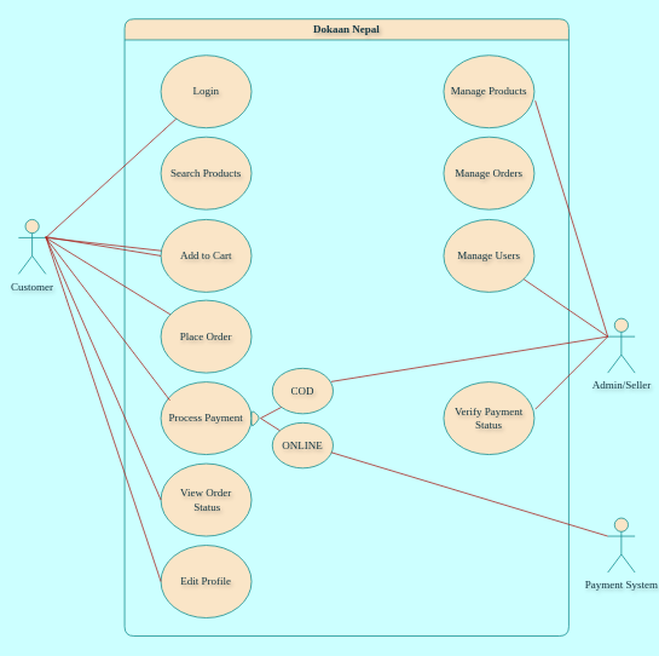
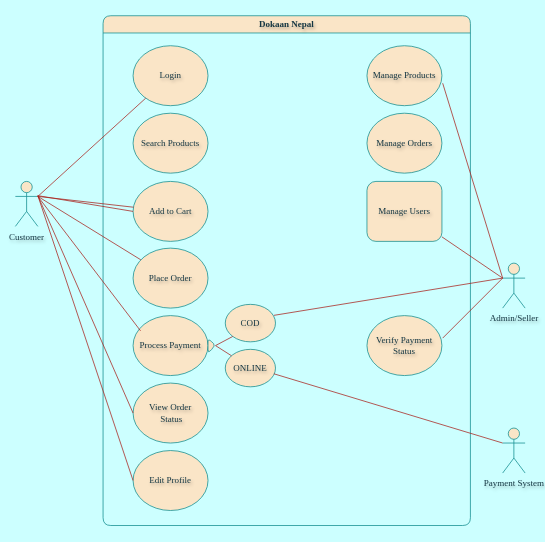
  <mxCell id="0" />
  <mxCell id="1" parent="0" />
  <mxCell id="2" value="Customer" style="shape=umlActor;verticalLabelPosition=bottom;verticalAlign=top;html=1;outlineConnect=0;rounded=1;labelBackgroundColor=none;fillColor=#FAE5C7;strokeColor=#0F8B8D;fontColor=#143642;textShadow=1;fontFamily=Verdana;" vertex="1" parent="1"><mxGeometry x="20" y="241" width="30" height="60" as="geometry" /></mxCell>
  <mxCell id="3" value="Admin/Seller" style="shape=umlActor;verticalLabelPosition=bottom;verticalAlign=top;html=1;outlineConnect=0;rounded=1;labelBackgroundColor=none;fillColor=#FAE5C7;strokeColor=#0F8B8D;fontColor=#143642;textShadow=1;fontFamily=Verdana;" vertex="1" parent="1"><mxGeometry x="670" y="350" width="30" height="60" as="geometry" /></mxCell>
  <mxCell id="4" value="Login" style="ellipse;whiteSpace=wrap;html=1;strokeColor=#0F8B8D;align=center;verticalAlign=middle;fontFamily=Verdana;fontSize=12;fontColor=#143642;fillColor=#FAE5C7;fixedWidth=0;rounded=1;labelBackgroundColor=none;textShadow=1;" vertex="1" parent="1"><mxGeometry x="177" y="60" width="100" height="80" as="geometry" /></mxCell>
  <mxCell id="5" value="&lt;font&gt;Search Products&lt;/font&gt;" style="ellipse;whiteSpace=wrap;html=1;strokeColor=#0F8B8D;align=center;verticalAlign=middle;fontFamily=Verdana;fontSize=12;fontColor=#143642;fillColor=#FAE5C7;fixedWidth=0;rounded=1;labelBackgroundColor=none;textShadow=1;" vertex="1" parent="1"><mxGeometry x="177" y="150" width="100" height="80" as="geometry" /></mxCell>
  <mxCell id="6" value="Add to Cart" style="ellipse;whiteSpace=wrap;html=1;strokeColor=#0F8B8D;align=center;verticalAlign=middle;fontFamily=Verdana;fontSize=12;fontColor=#143642;fillColor=#FAE5C7;fixedWidth=0;rounded=1;labelBackgroundColor=none;textShadow=1;" vertex="1" parent="1"><mxGeometry x="177" y="241" width="100" height="80" as="geometry" /></mxCell>
  <mxCell id="7" value="Place Order&lt;span style=&quot;text-wrap-mode: nowrap; color: rgba(0, 0, 0, 0); font-size: 0px; text-align: start;&quot;&gt;%3CmxGraphModel%3E%3Croot%3E%3CmxCell%20id%3D%220%22%2F%3E%3CmxCell%20id%3D%221%22%20parent%3D%220%22%2F%3E%3CmxCell%20id%3D%222%22%20value%3D%22Add%20to%20Cart%22%20style%3D%22ellipse%3BwhiteSpace%3Dwrap%3Bhtml%3D1%3B%22%20vertex%3D%221%22%20parent%3D%221%22%3E%3CmxGeometry%20x%3D%22190%22%20y%3D%22230%22%20width%3D%2250%22%20height%3D%2230%22%20as%3D%22geometry%22%2F%3E%3C%2FmxCell%3E%3C%2Froot%3E%3C%2FmxGraphModel%3E&lt;/span&gt;" style="ellipse;whiteSpace=wrap;html=1;strokeColor=#0F8B8D;align=center;verticalAlign=middle;fontFamily=Verdana;fontSize=12;fontColor=#143642;fillColor=#FAE5C7;fixedWidth=0;rounded=1;labelBackgroundColor=none;textShadow=1;" vertex="1" parent="1"><mxGeometry x="177" y="330" width="100" height="80" as="geometry" /></mxCell>
  <mxCell id="8" value="Process Payment" style="ellipse;whiteSpace=wrap;html=1;strokeColor=#0F8B8D;align=center;verticalAlign=middle;fontFamily=Verdana;fontSize=12;fontColor=#143642;fillColor=#FAE5C7;fixedWidth=0;rounded=1;labelBackgroundColor=none;textShadow=1;" vertex="1" parent="1"><mxGeometry x="177" y="420" width="100" height="80" as="geometry" /></mxCell>
  <mxCell id="9" value="View Order&lt;div&gt;&amp;nbsp;Status&lt;/div&gt;" style="ellipse;whiteSpace=wrap;html=1;strokeColor=#0F8B8D;align=center;verticalAlign=middle;fontFamily=Verdana;fontSize=12;fontColor=#143642;fillColor=#FAE5C7;fixedWidth=0;rounded=1;labelBackgroundColor=none;textShadow=1;" vertex="1" parent="1"><mxGeometry x="177" y="510" width="100" height="80" as="geometry" /></mxCell>
  <mxCell id="10" value="Edit Profile" style="ellipse;whiteSpace=wrap;html=1;strokeColor=#0F8B8D;align=center;verticalAlign=middle;fontFamily=Verdana;fontSize=12;fontColor=#143642;fillColor=#FAE5C7;fixedWidth=0;rounded=1;labelBackgroundColor=none;textShadow=1;" vertex="1" parent="1"><mxGeometry x="177" y="600" width="100" height="80" as="geometry" /></mxCell>
  <mxCell id="11" value="Manage Products" style="ellipse;whiteSpace=wrap;html=1;strokeColor=#0F8B8D;align=center;verticalAlign=middle;fontFamily=Verdana;fontSize=12;fontColor=#143642;fillColor=#FAE5C7;fixedWidth=0;rounded=1;labelBackgroundColor=none;textShadow=1;" vertex="1" parent="1"><mxGeometry x="489" y="60" width="100" height="80" as="geometry" /></mxCell>
  <mxCell id="12" value="Manage Orders" style="ellipse;whiteSpace=wrap;html=1;strokeColor=#0F8B8D;align=center;verticalAlign=middle;fontFamily=Verdana;fontSize=12;fontColor=#143642;fillColor=#FAE5C7;fixedWidth=0;rounded=1;labelBackgroundColor=none;textShadow=1;" vertex="1" parent="1"><mxGeometry x="489" y="150" width="100" height="80" as="geometry" /></mxCell>
- <mxCell id="13" value="Manage Users" style="ellipse;whiteSpace=wrap;html=1;strokeColor=#0F8B8D;align=center;verticalAlign=middle;fontFamily=Verdana;fontSize=12;fontColor=#143642;fillColor=#FAE5C7;fixedWidth=0;rounded=1;labelBackgroundColor=none;textShadow=1;" vertex="1" parent="1"><mxGeometry x="489" y="241" width="100" height="80" as="geometry" /></mxCell>
+ <mxCell id="13" value="Manage Users" style="whiteSpace=wrap;html=1;strokeColor=#0F8B8D;align=center;verticalAlign=middle;fontFamily=Verdana;fontSize=12;fontColor=#143642;fillColor=#FAE5C7;fixedWidth=0;labelBackgroundColor=none;textShadow=1;rounded=1;" vertex="1" parent="1"><mxGeometry x="489" y="241" width="100" height="80" as="geometry" /></mxCell>
  <mxCell id="14" value="Verify Payment Status" style="ellipse;whiteSpace=wrap;html=1;strokeColor=#0F8B8D;align=center;verticalAlign=middle;fontFamily=Verdana;fontSize=12;fontColor=#143642;fillColor=#FAE5C7;fixedWidth=0;rounded=1;labelBackgroundColor=none;textShadow=1;" vertex="1" parent="1"><mxGeometry x="489" y="420" width="100" height="80" as="geometry" /></mxCell>
  <mxCell id="15" value="Dokaan Nepal" style="swimlane;whiteSpace=wrap;html=1;strokeColor=#0F8B8D;align=center;verticalAlign=middle;fontFamily=Verdana;fontSize=12;fontColor=#143642;fillColor=#FAE5C7;rounded=1;labelBackgroundColor=none;textShadow=1;" vertex="1" parent="1"><mxGeometry x="137" width="490" height="680" as="geometry" y="20" /></mxCell>
  <mxCell id="16" value="COD" style="ellipse;whiteSpace=wrap;html=1;strokeColor=#0F8B8D;align=center;verticalAlign=middle;fontFamily=Verdana;fontSize=12;fontColor=#143642;fillColor=#FAE5C7;fixedWidth=0;rounded=1;labelBackgroundColor=none;textShadow=1;" vertex="1" parent="15"><mxGeometry x="163" y="385" width="67" height="50" as="geometry" /></mxCell>
  <mxCell id="17" value="ONLINE" style="ellipse;whiteSpace=wrap;html=1;strokeColor=#0F8B8D;align=center;verticalAlign=middle;fontFamily=Verdana;fontSize=12;fontColor=#143642;fillColor=#FAE5C7;fixedWidth=0;rounded=1;labelBackgroundColor=none;textShadow=1;" vertex="1" parent="15"><mxGeometry x="163" y="445" width="67" height="50" as="geometry" /></mxCell>
  <mxCell id="18" value="" style="triangle;whiteSpace=wrap;html=1;strokeColor=#0F8B8D;align=center;verticalAlign=middle;fontFamily=Verdana;fontSize=12;fontColor=#143642;fillColor=#FAE5C7;rounded=1;labelBackgroundColor=none;textShadow=1;" vertex="1" parent="15"><mxGeometry x="140" y="430" width="10" height="20" as="geometry" /></mxCell>
  <mxCell id="19" value="" style="endArrow=none;html=1;rounded=1;fontFamily=Verdana;fontSize=12;fontColor=default;exitX=1;exitY=0.5;exitDx=0;exitDy=0;entryX=0;entryY=1;entryDx=0;entryDy=0;labelBackgroundColor=none;strokeColor=#A8201A;textShadow=1;" edge="1" parent="15" source="18" target="16"><mxGeometry width="50" height="50" relative="1" as="geometry"><mxPoint x="253" y="390" as="sourcePoint" /><mxPoint x="303" y="340" as="targetPoint" /></mxGeometry></mxCell>
  <mxCell id="20" value="" style="endArrow=none;html=1;rounded=1;fontFamily=Verdana;fontSize=12;fontColor=default;exitX=1;exitY=0.5;exitDx=0;exitDy=0;labelBackgroundColor=none;strokeColor=#A8201A;textShadow=1;" edge="1" parent="15" source="18" target="17"><mxGeometry width="50" height="50" relative="1" as="geometry"><mxPoint x="153" y="440" as="sourcePoint" /><mxPoint x="303" y="340" as="targetPoint" /></mxGeometry></mxCell>
  <mxCell id="21" value="" style="endArrow=none;html=1;rounded=1;fontFamily=Verdana;fontSize=12;fontColor=default;exitX=1;exitY=0.333;exitDx=0;exitDy=0;exitPerimeter=0;labelBackgroundColor=none;strokeColor=#A8201A;textShadow=1;" edge="1" parent="1" source="2" target="4"><mxGeometry width="50" height="50" relative="1" as="geometry"><mxPoint x="60" y="260" as="sourcePoint" /><mxPoint x="90" y="240" as="targetPoint" /></mxGeometry></mxCell>
  <mxCell id="22" value="" style="endArrow=none;html=1;rounded=1;fontFamily=Verdana;fontSize=12;fontColor=default;exitX=1;exitY=0.333;exitDx=0;exitDy=0;exitPerimeter=0;labelBackgroundColor=none;strokeColor=#A8201A;textShadow=1;" edge="1" parent="1" source="2" target="6"><mxGeometry width="50" height="50" relative="1" as="geometry"><mxPoint x="50" y="296" as="sourcePoint" /><mxPoint x="100" y="246" as="targetPoint" /></mxGeometry></mxCell>
  <mxCell id="23" value="" style="endArrow=none;html=1;rounded=1;fontFamily=Verdana;fontSize=12;fontColor=default;entryX=0;entryY=0.5;entryDx=0;entryDy=0;labelBackgroundColor=none;strokeColor=#A8201A;textShadow=1;" edge="1" parent="1" target="6"><mxGeometry width="50" height="50" relative="1" as="geometry"><mxPoint x="50" y="260" as="sourcePoint" /><mxPoint x="440" y="270" as="targetPoint" /></mxGeometry></mxCell>
  <mxCell id="24" value="" style="endArrow=none;html=1;rounded=1;fontFamily=Verdana;fontSize=12;fontColor=default;exitX=1;exitY=0.333;exitDx=0;exitDy=0;exitPerimeter=0;labelBackgroundColor=none;strokeColor=#A8201A;textShadow=1;" edge="1" parent="1" source="2" target="7"><mxGeometry width="50" height="50" relative="1" as="geometry"><mxPoint x="390" y="320" as="sourcePoint" /><mxPoint x="440" y="270" as="targetPoint" /></mxGeometry></mxCell>
  <mxCell id="25" value="" style="endArrow=none;html=1;rounded=1;fontFamily=Verdana;fontSize=12;fontColor=default;exitX=1;exitY=0.333;exitDx=0;exitDy=0;exitPerimeter=0;entryX=0.1;entryY=0.254;entryDx=0;entryDy=0;entryPerimeter=0;labelBackgroundColor=none;strokeColor=#A8201A;textShadow=1;" edge="1" parent="1" source="2" target="8"><mxGeometry width="50" height="50" relative="1" as="geometry"><mxPoint x="390" y="320" as="sourcePoint" /><mxPoint x="440" y="270" as="targetPoint" /></mxGeometry></mxCell>
  <mxCell id="26" value="" style="endArrow=none;html=1;rounded=1;fontFamily=Verdana;fontSize=12;fontColor=default;entryX=0;entryY=0.5;entryDx=0;entryDy=0;labelBackgroundColor=none;strokeColor=#A8201A;textShadow=1;" edge="1" parent="1" target="9"><mxGeometry width="50" height="50" relative="1" as="geometry"><mxPoint x="50" y="260" as="sourcePoint" /><mxPoint x="440" y="270" as="targetPoint" /></mxGeometry></mxCell>
  <mxCell id="27" value="" style="endArrow=none;html=1;rounded=1;fontFamily=Verdana;fontSize=12;fontColor=default;entryX=0;entryY=0.5;entryDx=0;entryDy=0;labelBackgroundColor=none;strokeColor=#A8201A;textShadow=1;" edge="1" parent="1" target="10"><mxGeometry width="50" height="50" relative="1" as="geometry"><mxPoint x="50" y="260" as="sourcePoint" /><mxPoint x="440" y="390" as="targetPoint" /></mxGeometry></mxCell>
  <mxCell id="28" value="" style="endArrow=none;html=1;rounded=1;fontFamily=Verdana;fontSize=12;fontColor=default;exitX=0;exitY=0.333;exitDx=0;exitDy=0;exitPerimeter=0;entryX=1.01;entryY=0.625;entryDx=0;entryDy=0;entryPerimeter=0;labelBackgroundColor=none;strokeColor=#A8201A;textShadow=1;" edge="1" parent="1" source="3" target="11"><mxGeometry width="50" height="50" relative="1" as="geometry"><mxPoint x="390" y="250" as="sourcePoint" /><mxPoint x="440" y="200" as="targetPoint" /></mxGeometry></mxCell>
  <mxCell id="29" value="" style="endArrow=none;html=1;rounded=1;fontFamily=Verdana;fontSize=12;fontColor=default;exitX=0;exitY=0.333;exitDx=0;exitDy=0;exitPerimeter=0;labelBackgroundColor=none;strokeColor=#A8201A;textShadow=1;" edge="1" parent="1" source="3" target="13"><mxGeometry width="50" height="50" relative="1" as="geometry"><mxPoint x="390" y="250" as="sourcePoint" /><mxPoint x="440" y="200" as="targetPoint" /></mxGeometry></mxCell>
  <mxCell id="30" value="" style="endArrow=none;html=1;rounded=1;fontFamily=Verdana;fontSize=12;fontColor=default;entryX=0;entryY=0.333;entryDx=0;entryDy=0;entryPerimeter=0;labelBackgroundColor=none;strokeColor=#A8201A;textShadow=1;" edge="1" parent="1" target="3"><mxGeometry width="50" height="50" relative="1" as="geometry"><mxPoint x="590" y="450" as="sourcePoint" /><mxPoint x="440" y="200" as="targetPoint" /></mxGeometry></mxCell>
  <mxCell id="31" value="Payment System&lt;div&gt;&lt;br&gt;&lt;/div&gt;" style="shape=umlActor;verticalLabelPosition=bottom;verticalAlign=top;html=1;outlineConnect=0;rounded=1;labelBackgroundColor=none;fillColor=#FAE5C7;strokeColor=#0F8B8D;fontColor=#143642;textShadow=1;fontFamily=Verdana;" vertex="1" parent="1"><mxGeometry x="670" y="570" width="30" height="60" as="geometry" /></mxCell>
  <mxCell id="32" value="" style="endArrow=none;html=1;rounded=1;fontFamily=Verdana;fontSize=12;fontColor=default;exitX=0.97;exitY=0.653;exitDx=0;exitDy=0;exitPerimeter=0;entryX=0;entryY=0.333;entryDx=0;entryDy=0;entryPerimeter=0;labelBackgroundColor=none;strokeColor=#A8201A;textShadow=1;" edge="1" parent="1" source="17" target="31"><mxGeometry width="50" height="50" relative="1" as="geometry"><mxPoint x="390" y="410" as="sourcePoint" /><mxPoint x="440" y="360" as="targetPoint" /></mxGeometry></mxCell>
  <mxCell id="33" value="" style="endArrow=none;html=1;rounded=1;fontFamily=Verdana;fontSize=12;fontColor=default;exitX=0.97;exitY=0.293;exitDx=0;exitDy=0;exitPerimeter=0;labelBackgroundColor=none;strokeColor=#A8201A;textShadow=1;" edge="1" parent="1" source="16"><mxGeometry width="50" height="50" relative="1" as="geometry"><mxPoint x="390" y="410" as="sourcePoint" /><mxPoint x="670" y="370" as="targetPoint" /></mxGeometry></mxCell>
